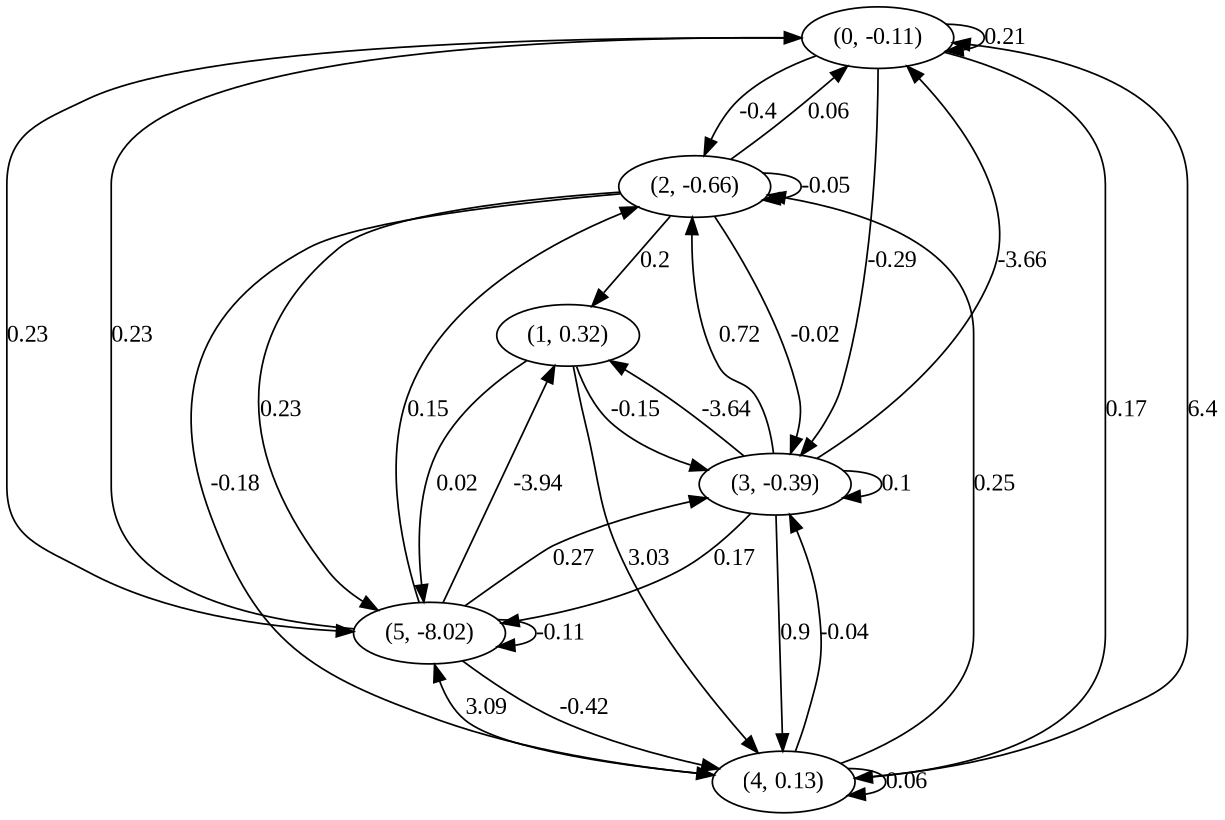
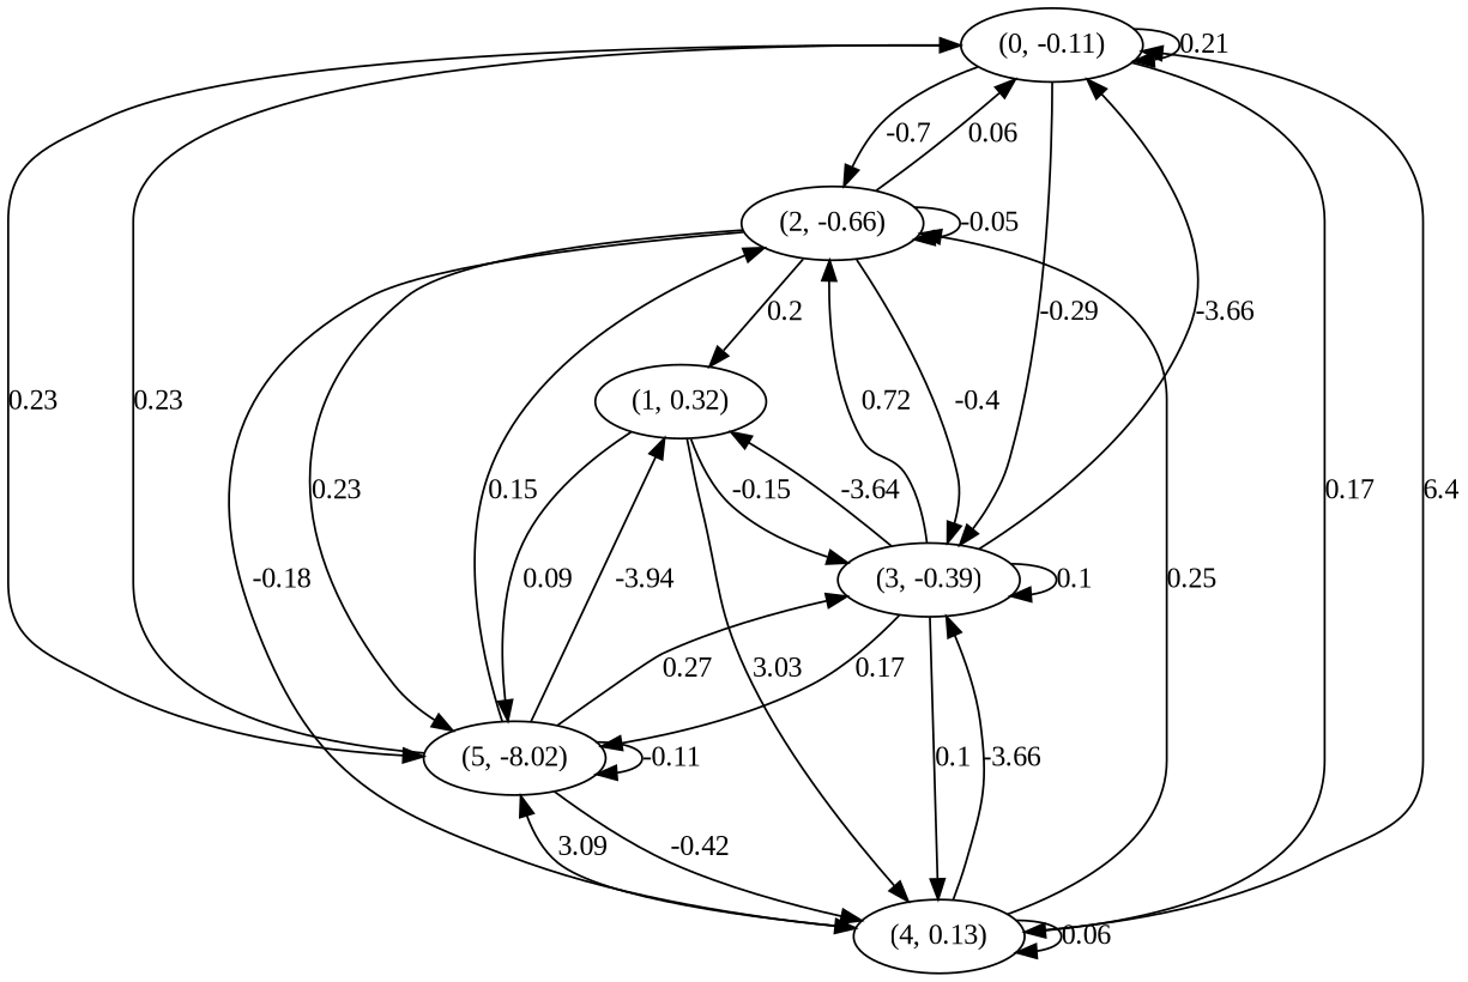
  digraph {
    fontname="Liberation Serif"
    node [fontname="Liberation Serif"]
    edge [fontname="Liberation Serif"]
    n1 [label="(0, -0.11)"]
    n2 [label="(2, -0.66)"]
    n3 [label="(3, -0.39)"]
    n4 [label="(4, 0.13)"]
    n5 [label="(5, -8.02)"]
    n6 [label="(1, 0.32)"]
    n1 -> n1 [label=0.21]
-   n1 -> n2 [label=-0.4]
+   n1 -> n2 [label=-0.7]
    n1 -> n3 [label=-0.29]
    n1 -> n4 [label=0.17]
    n1 -> n5 [label=0.23]
    n2 -> n1 [label=0.06]
    n2 -> n2 [label=-0.05]
-   n2 -> n3 [label=-0.02]
+   n2 -> n3 [label=-0.4]
    n2 -> n4 [label=-0.18]
    n2 -> n5 [label=0.23]
    n2 -> n6 [label=0.2]
    n3 -> n1 [label=-3.66]
    n3 -> n2 [label=0.72]
    n3 -> n3 [label=0.1]
-   n3 -> n4 [label=0.9]
+   n3 -> n4 [label=0.1]
    n3 -> n5 [label=0.17]
    n3 -> n6 [label=-3.64]
    n4 -> n1 [label=6.4]
    n4 -> n2 [label=0.25]
-   n4 -> n3 [label=-0.04]
+   n4 -> n3 [label=-3.66]
    n4 -> n4 [label=0.06]
    n4 -> n5 [label=3.09]
    n5 -> n1 [label=0.23]
    n5 -> n2 [label=0.15]
    n5 -> n3 [label=0.27]
    n5 -> n4 [label=-0.42]
    n5 -> n5 [label=-0.11]
    n5 -> n6 [label=-3.94]
    n6 -> n3 [label=-0.15]
    n6 -> n4 [label=3.03]
-   n6 -> n5 [label=0.02]
+   n6 -> n5 [label=0.09]
  }
